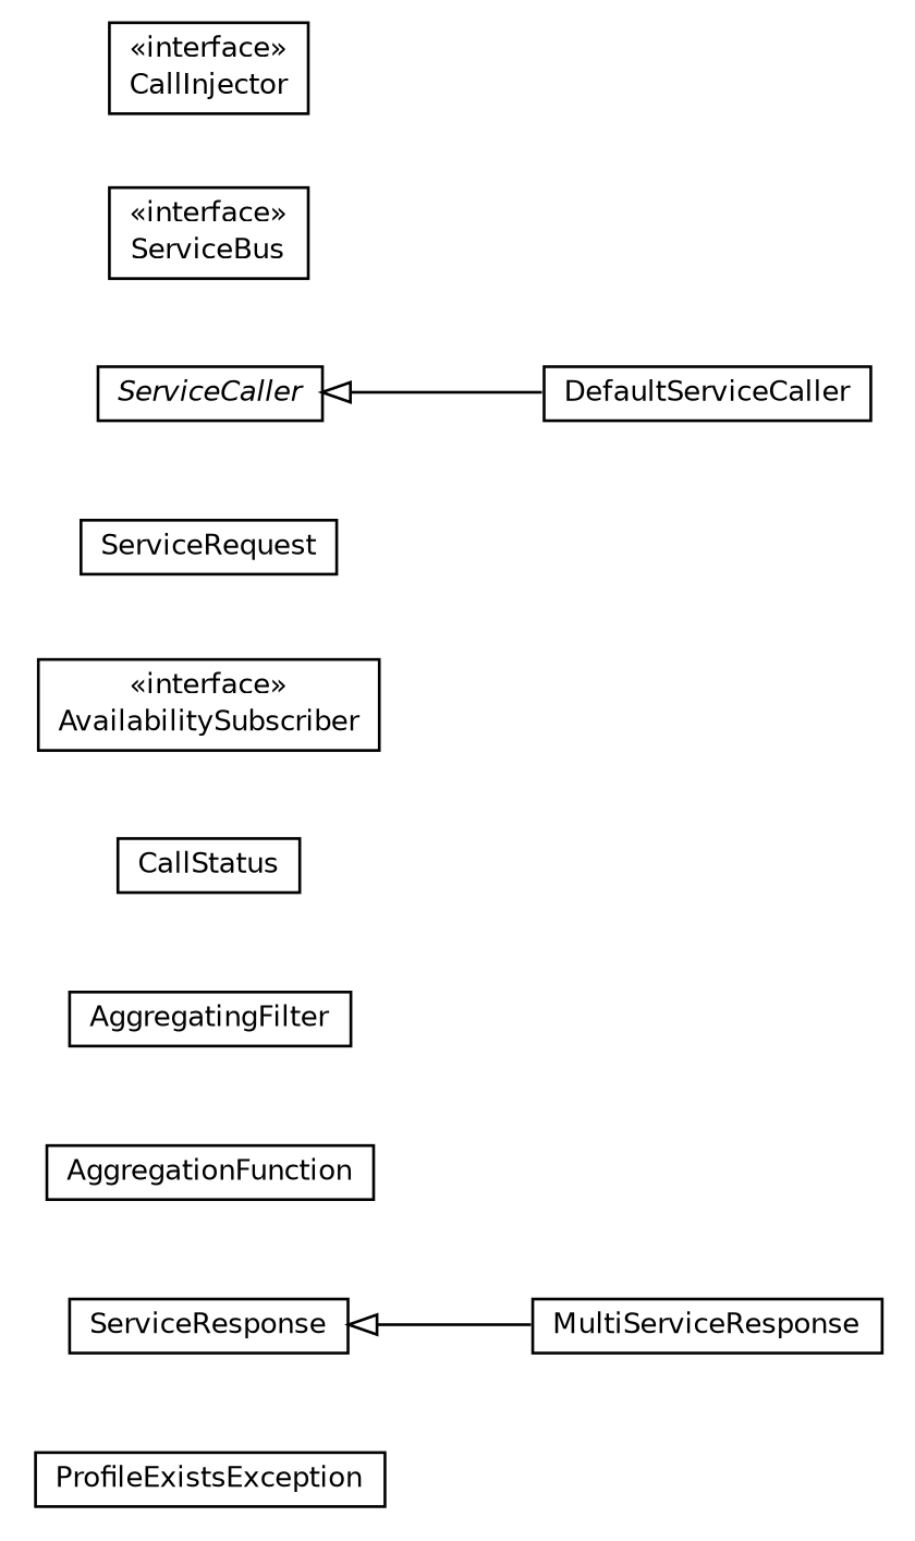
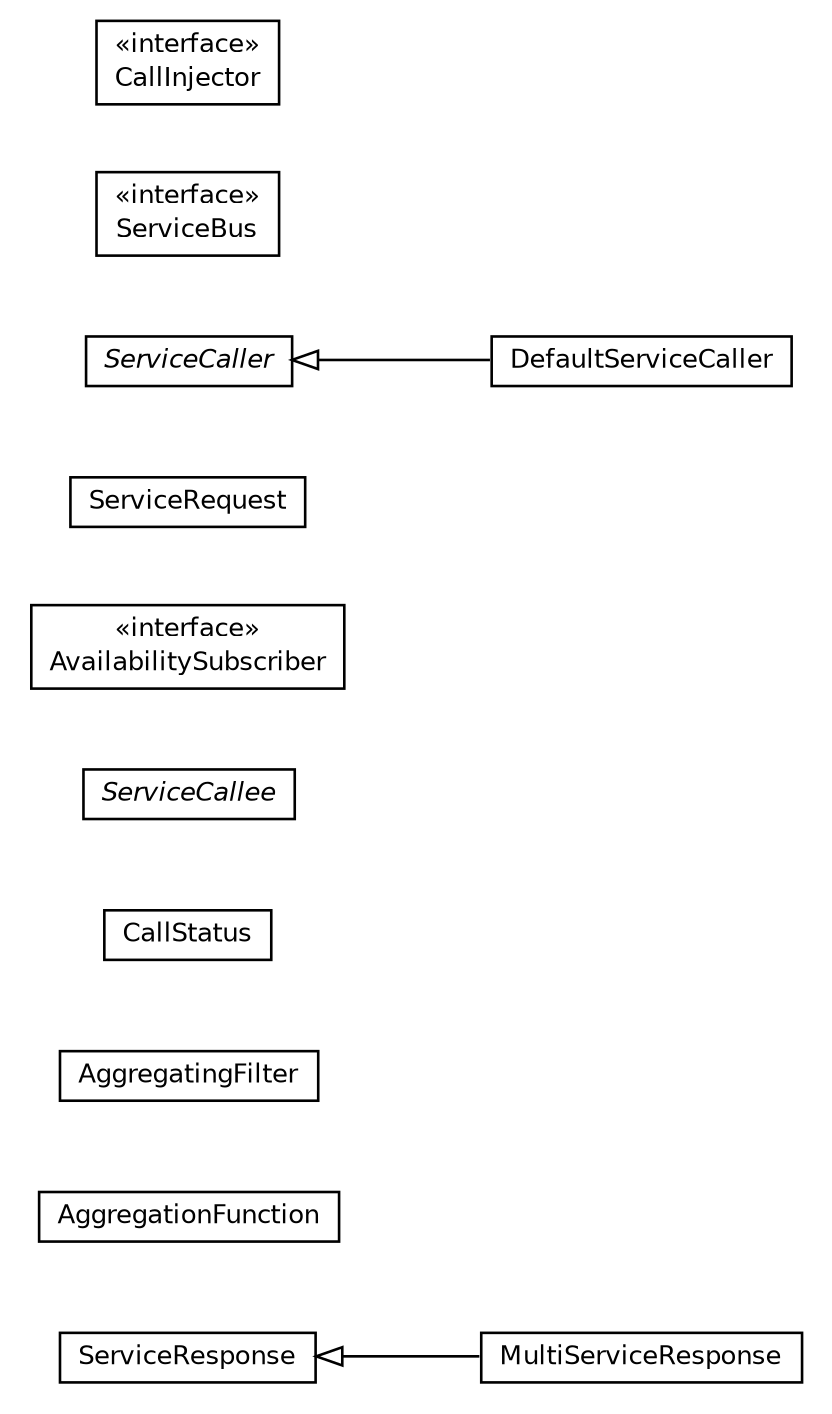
  digraph {
    nodesep=0.25
    rankdir=LR
    ranksep=0.5
    node [fontcolor=black fontname=Helvetica fontsize=10.0 shape=plaintext]
    edge [arrowtail=empty dir=back fontname=Helvetica fontsize=10 headport=p labelfontname=Helvetica labelfontsize=10 tailport=p]
-   n1 [label=<<table title="org.universAAL.middleware.service.ProfileExistsException" border="0" cellborder="1" cellspacing="0" cellpadding="2" port="p" href="./ProfileExistsException.html"> 		<tr><td><table border="0" cellspacing="0" cellpadding="1"> <tr><td align="center" balign="center"> ProfileExistsException </td></tr> 		</table></td></tr> 		</table>>]
    n2 [label=<<table title="org.universAAL.middleware.service.MultiServiceResponse" border="0" cellborder="1" cellspacing="0" cellpadding="2" port="p" href="./MultiServiceResponse.html"> 		<tr><td><table border="0" cellspacing="0" cellpadding="1"> <tr><td align="center" balign="center"> MultiServiceResponse </td></tr> 		</table></td></tr> 		</table>>]
    n3 [label=<<table title="org.universAAL.middleware.service.AggregationFunction" border="0" cellborder="1" cellspacing="0" cellpadding="2" port="p" href="./AggregationFunction.html"> 		<tr><td><table border="0" cellspacing="0" cellpadding="1"> <tr><td align="center" balign="center"> AggregationFunction </td></tr> 		</table></td></tr> 		</table>>]
    n4 [label=<<table title="org.universAAL.middleware.service.AggregatingFilter" border="0" cellborder="1" cellspacing="0" cellpadding="2" port="p" href="./AggregatingFilter.html"> 		<tr><td><table border="0" cellspacing="0" cellpadding="1"> <tr><td align="center" balign="center"> AggregatingFilter </td></tr> 		</table></td></tr> 		</table>>]
    n5 [label=<<table title="org.universAAL.middleware.service.CallStatus" border="0" cellborder="1" cellspacing="0" cellpadding="2" port="p" href="./CallStatus.html"> 		<tr><td><table border="0" cellspacing="0" cellpadding="1"> <tr><td align="center" balign="center"> CallStatus </td></tr> 		</table></td></tr> 		</table>>]
+   n6 [label=<<table title="org.universAAL.middleware.service.ServiceCallee" border="0" cellborder="1" cellspacing="0" cellpadding="2" port="p" href="./ServiceCallee.html"> 		<tr><td><table border="0" cellspacing="0" cellpadding="1"> <tr><td align="center" balign="center"><font face="Helvetica-Oblique"> ServiceCallee </font></td></tr> 		</table></td></tr> 		</table>>]
    n7 [label=<<table title="org.universAAL.middleware.service.AvailabilitySubscriber" border="0" cellborder="1" cellspacing="0" cellpadding="2" port="p" href="./AvailabilitySubscriber.html"> 		<tr><td><table border="0" cellspacing="0" cellpadding="1"> <tr><td align="center" balign="center"> &#171;interface&#187; </td></tr> <tr><td align="center" balign="center"> AvailabilitySubscriber </td></tr> 		</table></td></tr> 		</table>>]
    n8 [label=<<table title="org.universAAL.middleware.service.ServiceRequest" border="0" cellborder="1" cellspacing="0" cellpadding="2" port="p" href="./ServiceRequest.html"> 		<tr><td><table border="0" cellspacing="0" cellpadding="1"> <tr><td align="center" balign="center"> ServiceRequest </td></tr> 		</table></td></tr> 		</table>>]
    n9 [label=<<table title="org.universAAL.middleware.service.ServiceResponse" border="0" cellborder="1" cellspacing="0" cellpadding="2" port="p" href="./ServiceResponse.html"> 		<tr><td><table border="0" cellspacing="0" cellpadding="1"> <tr><td align="center" balign="center"> ServiceResponse </td></tr> 		</table></td></tr> 		</table>>]
    n10 [label=<<table title="org.universAAL.middleware.service.ServiceCaller" border="0" cellborder="1" cellspacing="0" cellpadding="2" port="p" href="./ServiceCaller.html"> 		<tr><td><table border="0" cellspacing="0" cellpadding="1"> <tr><td align="center" balign="center"><font face="Helvetica-Oblique"> ServiceCaller </font></td></tr> 		</table></td></tr> 		</table>>]
    n11 [label=<<table title="org.universAAL.middleware.service.DefaultServiceCaller" border="0" cellborder="1" cellspacing="0" cellpadding="2" port="p" href="./DefaultServiceCaller.html"> 		<tr><td><table border="0" cellspacing="0" cellpadding="1"> <tr><td align="center" balign="center"> DefaultServiceCaller </td></tr> 		</table></td></tr> 		</table>>]
    n12 [label=<<table title="org.universAAL.middleware.service.ServiceBus" border="0" cellborder="1" cellspacing="0" cellpadding="2" port="p" href="./ServiceBus.html"> 		<tr><td><table border="0" cellspacing="0" cellpadding="1"> <tr><td align="center" balign="center"> &#171;interface&#187; </td></tr> <tr><td align="center" balign="center"> ServiceBus </td></tr> 		</table></td></tr> 		</table>>]
    n13 [label=<<table title="org.universAAL.middleware.service.ServiceBus.CallInjector" border="0" cellborder="1" cellspacing="0" cellpadding="2" port="p" href="./ServiceBus.CallInjector.html"> 		<tr><td><table border="0" cellspacing="0" cellpadding="1"> <tr><td align="center" balign="center"> &#171;interface&#187; </td></tr> <tr><td align="center" balign="center"> CallInjector </td></tr> 		</table></td></tr> 		</table>>]
    n9 -> n2
    n10 -> n11
  }
